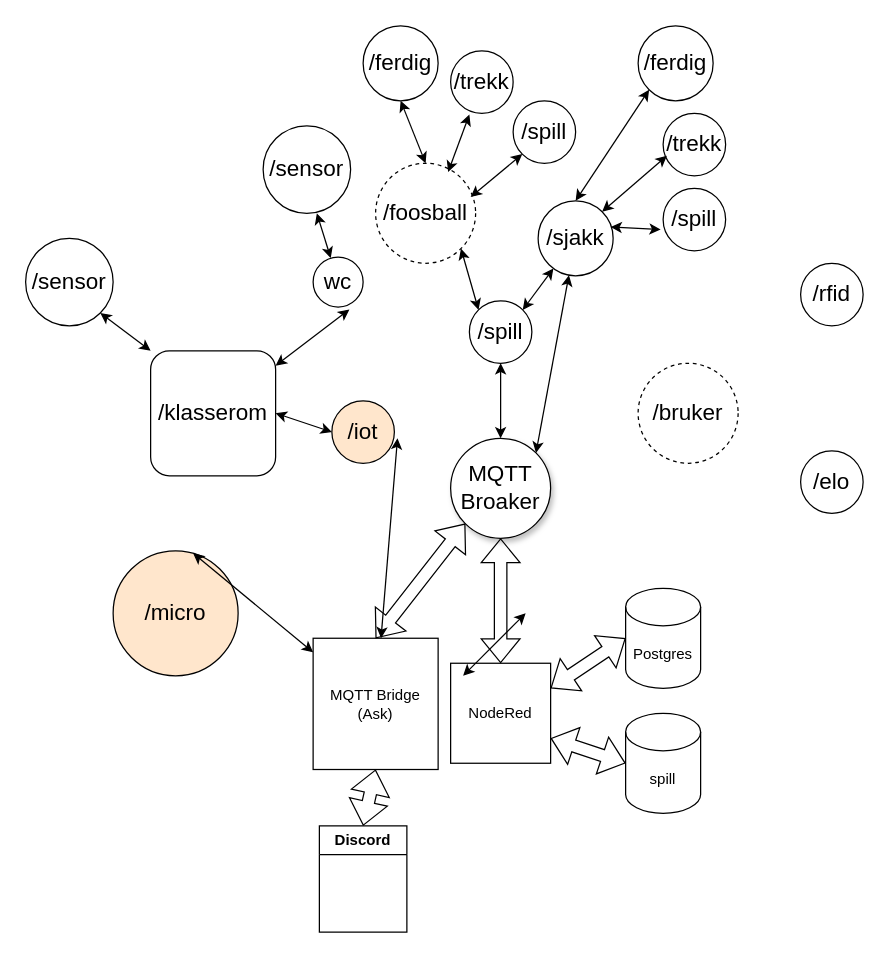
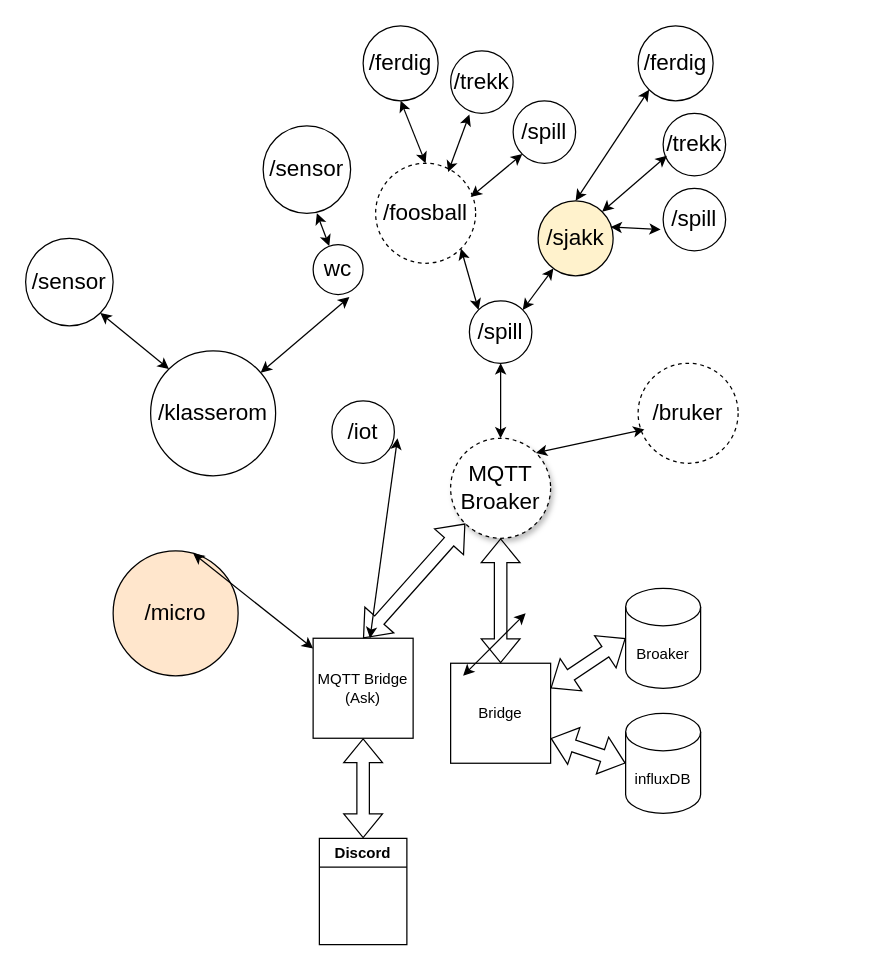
  <mxCell id="0" />
  <mxCell id="1" parent="0" />
- <mxCell id="2" value="&lt;font style=&quot;font-size: 18px;&quot;&gt;MQTT&lt;br&gt;Broaker&lt;/font&gt;" style="ellipse;whiteSpace=wrap;html=1;aspect=fixed;shadow=1;fillColor=light-dark(#FFFFFF,#99CCFF);" vertex="1" parent="1"><mxGeometry x="360" y="350" width="80" height="80" as="geometry" /></mxCell>
- <mxCell id="3" value="Postgres" style="shape=cylinder3;whiteSpace=wrap;html=1;boundedLbl=1;backgroundOutline=1;size=15;" vertex="1" parent="1"><mxGeometry x="500" y="470" width="60" height="80" as="geometry" /></mxCell>
- <mxCell id="4" value="NodeRed" style="whiteSpace=wrap;html=1;aspect=fixed;" vertex="1" parent="1"><mxGeometry x="360" y="530" width="80" height="80" as="geometry" /></mxCell>
- <mxCell id="5" value="spill" style="shape=cylinder3;whiteSpace=wrap;html=1;boundedLbl=1;backgroundOutline=1;size=15;" vertex="1" parent="1"><mxGeometry x="500" y="570" width="60" height="80" as="geometry" /></mxCell>
- <mxCell id="6" value="MQTT Bridge&lt;br&gt;(Ask)" style="whiteSpace=wrap;html=1;aspect=fixed;" vertex="1" parent="1"><mxGeometry x="250" y="510" width="100" height="105" as="geometry" /></mxCell>
- <mxCell id="7" value="Discord" style="swimlane;whiteSpace=wrap;html=1;" vertex="1" parent="1"><mxGeometry x="255" y="660" width="70" height="85" as="geometry" /></mxCell>
+ <mxCell id="2" value="&lt;font style=&quot;font-size: 18px;&quot;&gt;MQTT&lt;br&gt;Broaker&lt;/font&gt;" style="ellipse;whiteSpace=wrap;html=1;aspect=fixed;shadow=1;fillColor=light-dark(#FFFFFF,#99CCFF);dashed=1;" vertex="1" parent="1"><mxGeometry x="360" y="350" width="80" height="80" as="geometry" /></mxCell>
+ <mxCell id="3" value="Broaker" style="shape=cylinder3;whiteSpace=wrap;html=1;boundedLbl=1;backgroundOutline=1;size=15;" vertex="1" parent="1"><mxGeometry x="500" y="470" width="60" height="80" as="geometry" /></mxCell>
+ <mxCell id="4" value="Bridge" style="whiteSpace=wrap;html=1;aspect=fixed;" vertex="1" parent="1"><mxGeometry x="360" y="530" width="80" height="80" as="geometry" /></mxCell>
+ <mxCell id="5" value="influxDB" style="shape=cylinder3;whiteSpace=wrap;html=1;boundedLbl=1;backgroundOutline=1;size=15;" vertex="1" parent="1"><mxGeometry x="500" y="570" width="60" height="80" as="geometry" /></mxCell>
+ <mxCell id="6" value="MQTT Bridge&lt;br&gt;(Ask)" style="whiteSpace=wrap;html=1;aspect=fixed;" vertex="1" parent="1"><mxGeometry x="250" y="510" width="80" height="80" as="geometry" /></mxCell>
+ <mxCell id="7" value="Discord" style="swimlane;whiteSpace=wrap;html=1;" vertex="1" parent="1"><mxGeometry x="255" y="670" width="70" height="85" as="geometry" /></mxCell>
  <mxCell id="8" value="" style="shape=flexArrow;endArrow=classic;startArrow=classic;html=1;rounded=0;entryX=0;entryY=0.5;entryDx=0;entryDy=0;entryPerimeter=0;exitX=1;exitY=0.25;exitDx=0;exitDy=0;" edge="1" parent="1" source="4" target="3"><mxGeometry width="100" height="100" relative="1" as="geometry"><mxPoint x="340" y="560" as="sourcePoint" /><mxPoint x="440" y="460" as="targetPoint" /></mxGeometry></mxCell>
  <mxCell id="9" value="" style="shape=flexArrow;endArrow=classic;startArrow=classic;html=1;rounded=0;entryX=0;entryY=0.5;entryDx=0;entryDy=0;entryPerimeter=0;exitX=1;exitY=0.75;exitDx=0;exitDy=0;" edge="1" parent="1" source="4" target="5"><mxGeometry width="100" height="100" relative="1" as="geometry"><mxPoint x="340" y="560" as="sourcePoint" /><mxPoint x="440" y="460" as="targetPoint" /></mxGeometry></mxCell>
  <mxCell id="10" value="" style="shape=flexArrow;endArrow=classic;startArrow=classic;html=1;rounded=0;entryX=0.5;entryY=1;entryDx=0;entryDy=0;exitX=0.5;exitY=0;exitDx=0;exitDy=0;" edge="1" parent="1" source="4" target="2"><mxGeometry width="100" height="100" relative="1" as="geometry"><mxPoint x="340" y="560" as="sourcePoint" /><mxPoint x="440" y="460" as="targetPoint" /></mxGeometry></mxCell>
  <mxCell id="11" value="" style="shape=flexArrow;endArrow=classic;startArrow=classic;html=1;rounded=0;entryX=0;entryY=1;entryDx=0;entryDy=0;exitX=0.5;exitY=0;exitDx=0;exitDy=0;" edge="1" parent="1" source="6" target="2"><mxGeometry width="100" height="100" relative="1" as="geometry"><mxPoint x="340" y="560" as="sourcePoint" /><mxPoint x="440" y="460" as="targetPoint" /></mxGeometry></mxCell>
  <mxCell id="12" value="" style="shape=flexArrow;endArrow=classic;startArrow=classic;html=1;rounded=0;exitX=0.5;exitY=0;exitDx=0;exitDy=0;entryX=0.5;entryY=1;entryDx=0;entryDy=0;" edge="1" parent="1" source="7" target="6"><mxGeometry width="100" height="100" relative="1" as="geometry"><mxPoint x="340" y="560" as="sourcePoint" /><mxPoint x="440" y="460" as="targetPoint" /></mxGeometry></mxCell>
- <mxCell id="13" value="&lt;font style=&quot;font-size: 18px;&quot;&gt;/iot&lt;/font&gt;" style="ellipse;whiteSpace=wrap;html=1;strokeColor=light-dark(#000000,#007FFF);fillColor=#ffe6cc;" vertex="1" parent="1"><mxGeometry x="265" y="320" width="50" height="50" as="geometry" /></mxCell>
+ <mxCell id="13" value="&lt;font style=&quot;font-size: 18px;&quot;&gt;/iot&lt;/font&gt;" style="ellipse;whiteSpace=wrap;html=1;strokeColor=light-dark(#000000,#007FFF);" vertex="1" parent="1"><mxGeometry x="265" y="320" width="50" height="50" as="geometry" /></mxCell>
  <mxCell id="14" value="&lt;font style=&quot;font-size: 18px;&quot;&gt;/spill&lt;/font&gt;" style="ellipse;whiteSpace=wrap;html=1;strokeColor=light-dark(#000000,#007FFF);" vertex="1" parent="1"><mxGeometry x="375" y="240" width="50" height="50" as="geometry" /></mxCell>
  <mxCell id="15" value="&lt;font style=&quot;font-size: 18px;&quot;&gt;/bruker&lt;/font&gt;" style="ellipse;whiteSpace=wrap;html=1;strokeColor=light-dark(#000000,#007FFF);dashed=1;" vertex="1" parent="1"><mxGeometry x="510" y="290" width="80" height="80" as="geometry" /></mxCell>
  <mxCell id="16" value="" style="endArrow=classic;startArrow=classic;html=1;rounded=0;exitX=0.967;exitY=0.35;exitDx=0;exitDy=0;entryX=-0.04;entryY=0.66;entryDx=0;entryDy=0;entryPerimeter=0;exitPerimeter=0;" edge="1" parent="1" source="25" target="35"><mxGeometry width="50" height="50" relative="1" as="geometry"><mxPoint x="450" y="180" as="sourcePoint" /><mxPoint x="500" y="130" as="targetPoint" /></mxGeometry></mxCell>
  <mxCell id="17" value="" style="endArrow=classic;startArrow=classic;html=1;rounded=0;entryX=0;entryY=0;entryDx=0;entryDy=0;exitX=1;exitY=1;exitDx=0;exitDy=0;" edge="1" parent="1" source="21" target="14"><mxGeometry width="50" height="50" relative="1" as="geometry"><mxPoint x="290" y="140" as="sourcePoint" /><mxPoint x="345" y="180" as="targetPoint" /></mxGeometry></mxCell>
- <mxCell id="18" value="" style="endArrow=classic;startArrow=classic;html=1;rounded=0;exitX=1;exitY=0;exitDx=0;exitDy=0;" edge="1" parent="1" source="2" target="25"><mxGeometry width="50" height="50" relative="1" as="geometry"><mxPoint x="460" y="470" as="sourcePoint" /><mxPoint x="490" y="340" as="targetPoint" /></mxGeometry></mxCell>
+ <mxCell id="18" value="" style="endArrow=classic;startArrow=classic;html=1;rounded=0;exitX=1;exitY=0;exitDx=0;exitDy=0;entryX=0.063;entryY=0.663;entryDx=0;entryDy=0;entryPerimeter=0;" edge="1" parent="1" source="2" target="15"><mxGeometry width="50" height="50" relative="1" as="geometry"><mxPoint x="460" y="470" as="sourcePoint" /><mxPoint x="490" y="340" as="targetPoint" /></mxGeometry></mxCell>
  <mxCell id="19" value="" style="endArrow=classic;startArrow=classic;html=1;rounded=0;entryX=0.5;entryY=1;entryDx=0;entryDy=0;exitX=0.5;exitY=0;exitDx=0;exitDy=0;" edge="1" parent="1" source="2" target="14"><mxGeometry width="50" height="50" relative="1" as="geometry"><mxPoint x="350" y="300" as="sourcePoint" /><mxPoint x="400" y="250" as="targetPoint" /></mxGeometry></mxCell>
  <mxCell id="20" value="" style="endArrow=classic;startArrow=classic;html=1;rounded=0;exitX=1.05;exitY=0.6;exitDx=0;exitDy=0;exitPerimeter=0;" edge="1" parent="1" source="13" target="6"><mxGeometry width="50" height="50" relative="1" as="geometry"><mxPoint x="260" y="400" as="sourcePoint" /><mxPoint x="310" y="350" as="targetPoint" /></mxGeometry></mxCell>
  <mxCell id="21" value="&lt;font style=&quot;font-size: 18px;&quot;&gt;/foosball&lt;/font&gt;" style="ellipse;whiteSpace=wrap;html=1;strokeColor=light-dark(#000000,#007FFF);dashed=1;" vertex="1" parent="1"><mxGeometry x="300" y="130" width="80" height="80" as="geometry" /></mxCell>
- <mxCell id="22" value="&lt;font style=&quot;font-size: 18px;&quot;&gt;/rfid&lt;/font&gt;" style="ellipse;whiteSpace=wrap;html=1;strokeColor=light-dark(#000000,#007FFF);" vertex="1" parent="1"><mxGeometry x="640" y="210" width="50" height="50" as="geometry" /></mxCell>
- <mxCell id="23" value="&lt;font style=&quot;font-size: 18px;&quot;&gt;/elo&lt;/font&gt;" style="ellipse;whiteSpace=wrap;html=1;strokeColor=light-dark(#000000,#007FFF);" vertex="1" parent="1"><mxGeometry x="640" y="360" width="50" height="50" as="geometry" /></mxCell>
  <mxCell id="24" value="" style="endArrow=classic;startArrow=classic;html=1;rounded=0;exitX=1;exitY=0;exitDx=0;exitDy=0;" edge="1" parent="1" source="14" target="25"><mxGeometry width="50" height="50" relative="1" as="geometry"><mxPoint x="418" y="247" as="sourcePoint" /><mxPoint x="500" y="130" as="targetPoint" /></mxGeometry></mxCell>
- <mxCell id="25" value="&lt;font style=&quot;font-size: 18px;&quot;&gt;/sjakk&lt;/font&gt;" style="ellipse;whiteSpace=wrap;html=1;strokeColor=light-dark(#000000,#007FFF);" vertex="1" parent="1"><mxGeometry x="430" y="160" width="60" height="60" as="geometry" /></mxCell>
- <mxCell id="26" value="&lt;span style=&quot;font-size: 18px;&quot;&gt;wc&lt;/span&gt;" style="ellipse;whiteSpace=wrap;html=1;strokeColor=light-dark(#000000,#007FFF);" vertex="1" parent="1"><mxGeometry x="250" y="205" width="40" height="40" as="geometry" /></mxCell>
- <mxCell id="27" value="&lt;font style=&quot;font-size: 18px;&quot;&gt;/klasserom&lt;/font&gt;" style="whiteSpace=wrap;html=1;strokeColor=light-dark(#000000,#007FFF);rounded=1;" vertex="1" parent="1"><mxGeometry x="120" y="280" width="100" height="100" as="geometry" /></mxCell>
- <mxCell id="28" value="" style="endArrow=classic;startArrow=classic;html=1;rounded=0;entryX=0;entryY=0.5;entryDx=0;entryDy=0;exitX=1;exitY=0.5;exitDx=0;exitDy=0;" edge="1" parent="1" source="27" target="13"><mxGeometry width="50" height="50" relative="1" as="geometry"><mxPoint x="90" y="520" as="sourcePoint" /><mxPoint x="140" y="470" as="targetPoint" /></mxGeometry></mxCell>
+ <mxCell id="25" value="&lt;font style=&quot;font-size: 18px;&quot;&gt;/sjakk&lt;/font&gt;" style="ellipse;whiteSpace=wrap;html=1;strokeColor=light-dark(#000000,#007FFF);fillColor=#fff2cc;" vertex="1" parent="1"><mxGeometry x="430" y="160" width="60" height="60" as="geometry" /></mxCell>
+ <mxCell id="26" value="&lt;span style=&quot;font-size: 18px;&quot;&gt;wc&lt;/span&gt;" style="ellipse;whiteSpace=wrap;html=1;strokeColor=light-dark(#000000,#007FFF);" vertex="1" parent="1"><mxGeometry x="250" y="195" width="40" height="40" as="geometry" /></mxCell>
+ <mxCell id="27" value="&lt;font style=&quot;font-size: 18px;&quot;&gt;/klasserom&lt;/font&gt;" style="ellipse;whiteSpace=wrap;html=1;strokeColor=light-dark(#000000,#007FFF);" vertex="1" parent="1"><mxGeometry x="120" y="280" width="100" height="100" as="geometry" /></mxCell>
  <mxCell id="29" value="" style="endArrow=classic;startArrow=classic;html=1;rounded=0;exitX=0.725;exitY=1.05;exitDx=0;exitDy=0;exitPerimeter=0;" edge="1" parent="1" source="26" target="27"><mxGeometry width="50" height="50" relative="1" as="geometry"><mxPoint x="240" y="300" as="sourcePoint" /><mxPoint x="200" y="440" as="targetPoint" /></mxGeometry></mxCell>
  <mxCell id="30" value="&lt;font style=&quot;font-size: 18px;&quot;&gt;/micro&lt;/font&gt;" style="ellipse;whiteSpace=wrap;html=1;strokeColor=light-dark(#000000,#007FFF);fillColor=#ffe6cc;" vertex="1" parent="1"><mxGeometry x="90" y="440" width="100" height="100" as="geometry" /></mxCell>
  <mxCell id="31" value="&lt;font style=&quot;font-size: 18px;&quot;&gt;/sensor&lt;/font&gt;" style="ellipse;whiteSpace=wrap;html=1;strokeColor=light-dark(#000000,#007FFF);" vertex="1" parent="1"><mxGeometry x="210" y="100" width="70" height="70" as="geometry" /></mxCell>
  <mxCell id="32" value="&lt;font style=&quot;font-size: 18px;&quot;&gt;/sensor&lt;/font&gt;" style="ellipse;whiteSpace=wrap;html=1;strokeColor=light-dark(#000000,#007FFF);" vertex="1" parent="1"><mxGeometry x="20" y="190" width="70" height="70" as="geometry" /></mxCell>
  <mxCell id="33" value="&lt;font style=&quot;font-size: 18px;&quot;&gt;/trekk&lt;/font&gt;" style="ellipse;whiteSpace=wrap;html=1;strokeColor=light-dark(#000000,#007FFF);" vertex="1" parent="1"><mxGeometry x="530" y="90" width="50" height="50" as="geometry" /></mxCell>
  <mxCell id="34" value="&lt;font style=&quot;font-size: 18px;&quot;&gt;/ferdig&lt;/font&gt;" style="ellipse;whiteSpace=wrap;html=1;strokeColor=light-dark(#000000,#007FFF);" vertex="1" parent="1"><mxGeometry x="510" y="20" width="60" height="60" as="geometry" /></mxCell>
  <mxCell id="35" value="&lt;font style=&quot;font-size: 18px;&quot;&gt;/spill&lt;/font&gt;" style="ellipse;whiteSpace=wrap;html=1;strokeColor=light-dark(#000000,#007FFF);" vertex="1" parent="1"><mxGeometry x="530" y="150" width="50" height="50" as="geometry" /></mxCell>
  <mxCell id="36" value="" style="endArrow=classic;startArrow=classic;html=1;rounded=0;entryX=0.06;entryY=0.68;entryDx=0;entryDy=0;entryPerimeter=0;exitX=1;exitY=0;exitDx=0;exitDy=0;" edge="1" parent="1" source="25" target="33"><mxGeometry width="50" height="50" relative="1" as="geometry"><mxPoint x="370" y="540" as="sourcePoint" /><mxPoint x="420" y="490" as="targetPoint" /></mxGeometry></mxCell>
  <mxCell id="37" value="" style="endArrow=classic;startArrow=classic;html=1;rounded=0;entryX=0;entryY=1;entryDx=0;entryDy=0;exitX=0.5;exitY=0;exitDx=0;exitDy=0;" edge="1" parent="1" source="25" target="34"><mxGeometry width="50" height="50" relative="1" as="geometry"><mxPoint x="460" y="140" as="sourcePoint" /><mxPoint x="510" y="90" as="targetPoint" /></mxGeometry></mxCell>
  <mxCell id="38" value="&lt;font style=&quot;font-size: 18px;&quot;&gt;/trekk&lt;/font&gt;" style="ellipse;whiteSpace=wrap;html=1;strokeColor=light-dark(#000000,#007FFF);" vertex="1" parent="1"><mxGeometry x="360" y="40" width="50" height="50" as="geometry" /></mxCell>
  <mxCell id="39" value="&lt;font style=&quot;font-size: 18px;&quot;&gt;/ferdig&lt;/font&gt;" style="ellipse;whiteSpace=wrap;html=1;strokeColor=light-dark(#000000,#007FFF);" vertex="1" parent="1"><mxGeometry x="290" y="20" width="60" height="60" as="geometry" /></mxCell>
  <mxCell id="40" value="&lt;font style=&quot;font-size: 18px;&quot;&gt;/spill&lt;/font&gt;" style="ellipse;whiteSpace=wrap;html=1;strokeColor=light-dark(#000000,#007FFF);" vertex="1" parent="1"><mxGeometry x="410" y="80" width="50" height="50" as="geometry" /></mxCell>
  <mxCell id="41" value="" style="endArrow=classic;startArrow=classic;html=1;rounded=0;" edge="1" parent="1"><mxGeometry width="50" height="50" relative="1" as="geometry"><mxPoint x="370" y="540" as="sourcePoint" /><mxPoint x="420" y="490" as="targetPoint" /></mxGeometry></mxCell>
  <mxCell id="42" value="" style="endArrow=classic;startArrow=classic;html=1;rounded=0;entryX=0;entryY=1;entryDx=0;entryDy=0;exitX=0.95;exitY=0.338;exitDx=0;exitDy=0;exitPerimeter=0;" edge="1" parent="1" source="21" target="40"><mxGeometry width="50" height="50" relative="1" as="geometry"><mxPoint x="380" y="150" as="sourcePoint" /><mxPoint x="400" y="130" as="targetPoint" /></mxGeometry></mxCell>
  <mxCell id="43" value="" style="endArrow=classic;startArrow=classic;html=1;rounded=0;entryX=0.3;entryY=1.02;entryDx=0;entryDy=0;exitX=0.725;exitY=0.088;exitDx=0;exitDy=0;exitPerimeter=0;entryPerimeter=0;" edge="1" parent="1" source="21" target="38"><mxGeometry width="50" height="50" relative="1" as="geometry"><mxPoint x="386" y="167" as="sourcePoint" /><mxPoint x="427" y="133" as="targetPoint" /></mxGeometry></mxCell>
  <mxCell id="44" value="" style="endArrow=classic;startArrow=classic;html=1;rounded=0;entryX=0.5;entryY=1;entryDx=0;entryDy=0;exitX=0.5;exitY=0;exitDx=0;exitDy=0;" edge="1" parent="1" source="21" target="39"><mxGeometry width="50" height="50" relative="1" as="geometry"><mxPoint x="396" y="177" as="sourcePoint" /><mxPoint x="437" y="143" as="targetPoint" /></mxGeometry></mxCell>
  <mxCell id="45" value="" style="endArrow=classic;startArrow=classic;html=1;rounded=0;exitX=0.614;exitY=1;exitDx=0;exitDy=0;exitPerimeter=0;" edge="1" parent="1" source="31" target="26"><mxGeometry width="50" height="50" relative="1" as="geometry"><mxPoint x="370" y="540" as="sourcePoint" /><mxPoint x="420" y="490" as="targetPoint" /></mxGeometry></mxCell>
  <mxCell id="46" value="" style="endArrow=classic;startArrow=classic;html=1;rounded=0;exitX=0.64;exitY=0.02;exitDx=0;exitDy=0;exitPerimeter=0;" edge="1" parent="1" source="30" target="6"><mxGeometry width="50" height="50" relative="1" as="geometry"><mxPoint x="10" y="440" as="sourcePoint" /><mxPoint x="60" y="390" as="targetPoint" /></mxGeometry></mxCell>
  <mxCell id="47" value="" style="endArrow=classic;startArrow=classic;html=1;rounded=0;entryX=1;entryY=1;entryDx=0;entryDy=0;exitX=0;exitY=0;exitDx=0;exitDy=0;" edge="1" parent="1" source="27" target="32"><mxGeometry width="50" height="50" relative="1" as="geometry"><mxPoint x="20" y="450" as="sourcePoint" /><mxPoint x="70" y="400" as="targetPoint" /></mxGeometry></mxCell>
